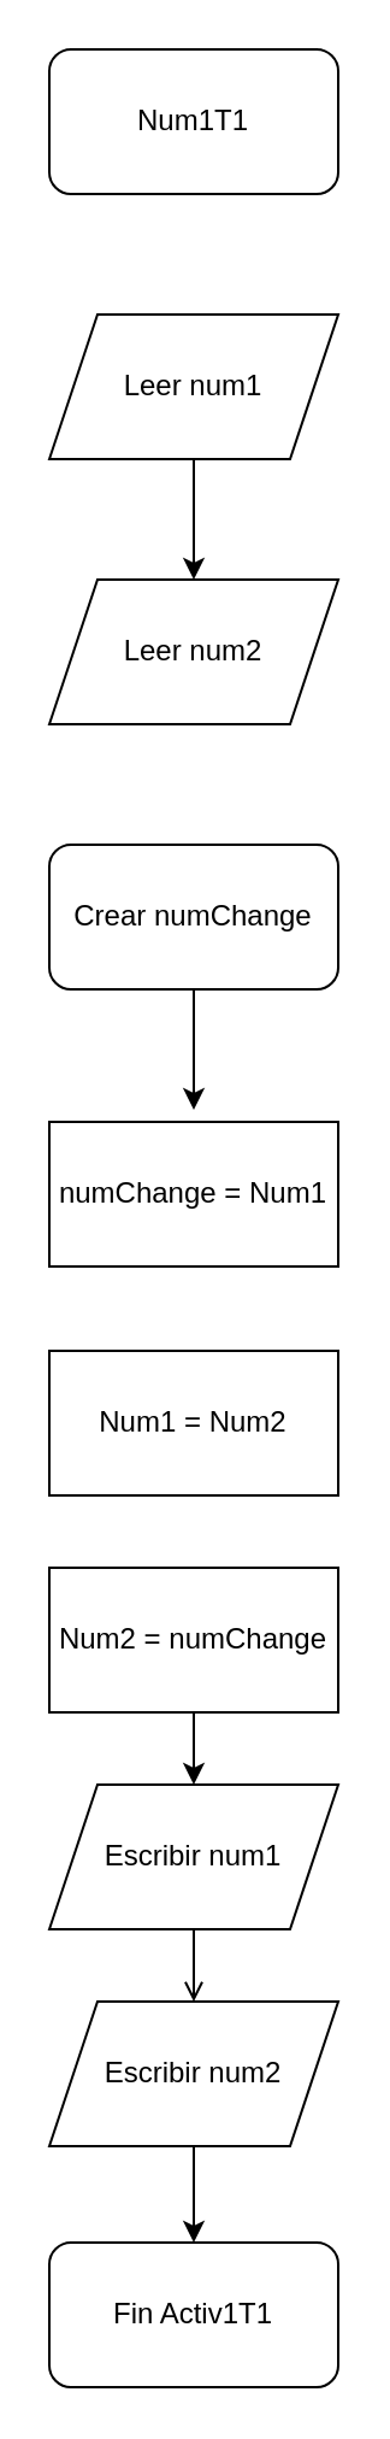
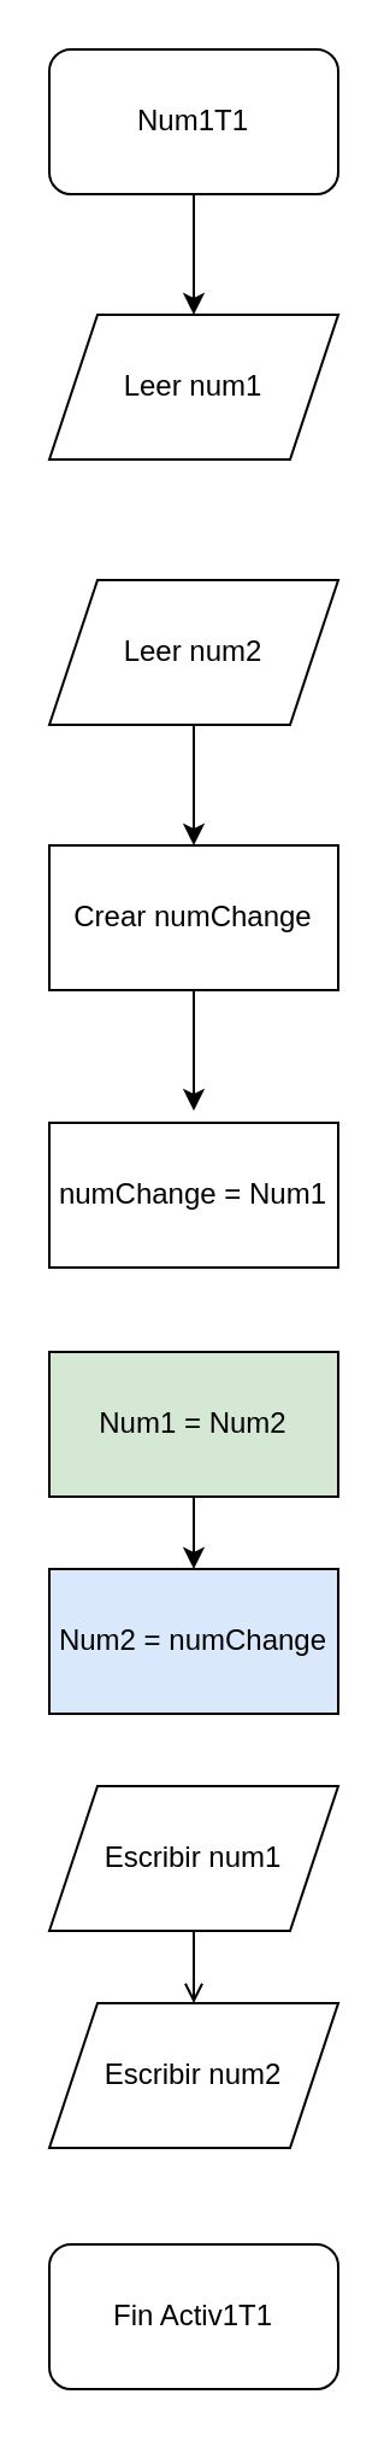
  <mxCell id="0" />
  <mxCell id="1" parent="0" />
+ <mxCell id="2" style="edgeStyle=orthogonalEdgeStyle;rounded=0;orthogonalLoop=1;jettySize=auto;html=1;entryX=0.5;entryY=0;entryDx=0;entryDy=0;" edge="1" parent="1" source="3" target="5"><mxGeometry relative="1" as="geometry" /></mxCell>
  <mxCell id="3" value="Num1T1" style="rounded=1;whiteSpace=wrap;html=1;" vertex="1" parent="1"><mxGeometry x="20" y="20" width="120" height="60" as="geometry" /></mxCell>
- <mxCell id="4" style="edgeStyle=orthogonalEdgeStyle;rounded=0;orthogonalLoop=1;jettySize=auto;html=1;entryX=0.5;entryY=0;entryDx=0;entryDy=0;" edge="1" parent="1" source="5" target="7"><mxGeometry relative="1" as="geometry" /></mxCell>
  <mxCell id="5" value="Leer num1" style="shape=parallelogram;perimeter=parallelogramPerimeter;whiteSpace=wrap;html=1;fixedSize=1;" vertex="1" parent="1"><mxGeometry x="20" y="130" width="120" height="60" as="geometry" /></mxCell>
+ <mxCell id="6" style="edgeStyle=orthogonalEdgeStyle;rounded=0;orthogonalLoop=1;jettySize=auto;html=1;entryX=0.5;entryY=0;entryDx=0;entryDy=0;" edge="1" parent="1" source="7" target="9"><mxGeometry relative="1" as="geometry" /></mxCell>
  <mxCell id="7" value="Leer num2" style="shape=parallelogram;perimeter=parallelogramPerimeter;whiteSpace=wrap;html=1;fixedSize=1;" vertex="1" parent="1"><mxGeometry x="20" y="240" width="120" height="60" as="geometry" /></mxCell>
  <mxCell id="8" style="edgeStyle=orthogonalEdgeStyle;rounded=0;orthogonalLoop=1;jettySize=auto;html=1;" edge="1" parent="1" source="9"><mxGeometry relative="1" as="geometry"><mxPoint x="80" y="460" as="targetPoint" /></mxGeometry></mxCell>
- <mxCell id="9" value="Crear numChange" style="whiteSpace=wrap;html=1;rounded=1;" vertex="1" parent="1"><mxGeometry x="20" y="350" width="120" height="60" as="geometry" /></mxCell>
+ <mxCell id="9" value="Crear numChange" style="rounded=0;whiteSpace=wrap;html=1;" vertex="1" parent="1"><mxGeometry x="20" y="350" width="120" height="60" as="geometry" /></mxCell>
  <mxCell id="10" value="numChange = Num1" style="rounded=0;whiteSpace=wrap;html=1;" vertex="1" parent="1"><mxGeometry x="20" y="465" width="120" height="60" as="geometry" /></mxCell>
- <mxCell id="11" style="edgeStyle=orthogonalEdgeStyle;rounded=0;orthogonalLoop=1;jettySize=auto;html=1;entryX=0.5;entryY=0;entryDx=0;entryDy=0;" edge="1" parent="1" source="12" target="17"><mxGeometry relative="1" as="geometry" /></mxCell>
- <mxCell id="12" value="Num2 = numChange" style="rounded=0;whiteSpace=wrap;html=1;" vertex="1" parent="1"><mxGeometry x="20" y="650" width="120" height="60" as="geometry" /></mxCell>
- <mxCell id="14" value="Num1 = Num2" style="rounded=0;whiteSpace=wrap;html=1;" vertex="1" parent="1"><mxGeometry x="20" y="560" width="120" height="60" as="geometry" /></mxCell>
+ <mxCell id="12" value="Num2 = numChange" style="rounded=0;whiteSpace=wrap;html=1;fillColor=#dae8fc;" vertex="1" parent="1"><mxGeometry x="20" y="650" width="120" height="60" as="geometry" /></mxCell>
+ <mxCell id="13" style="edgeStyle=orthogonalEdgeStyle;rounded=0;orthogonalLoop=1;jettySize=auto;html=1;entryX=0.5;entryY=0;entryDx=0;entryDy=0;" edge="1" parent="1" source="14" target="12"><mxGeometry relative="1" as="geometry" /></mxCell>
+ <mxCell id="14" value="Num1 = Num2" style="rounded=0;whiteSpace=wrap;html=1;fillColor=#d5e8d4;" vertex="1" parent="1"><mxGeometry x="20" y="560" width="120" height="60" as="geometry" /></mxCell>
  <mxCell id="15" value="Fin Activ1T1" style="rounded=1;whiteSpace=wrap;html=1;" vertex="1" parent="1"><mxGeometry x="20" y="930" width="120" height="60" as="geometry" /></mxCell>
  <mxCell id="16" style="edgeStyle=orthogonalEdgeStyle;rounded=0;orthogonalLoop=1;jettySize=auto;html=1;entryX=0.5;entryY=0;entryDx=0;entryDy=0;endArrow=open;" edge="1" parent="1" source="17" target="19"><mxGeometry relative="1" as="geometry" /></mxCell>
  <mxCell id="17" value="Escribir num1" style="shape=parallelogram;perimeter=parallelogramPerimeter;whiteSpace=wrap;html=1;fixedSize=1;" vertex="1" parent="1"><mxGeometry x="20" y="740" width="120" height="60" as="geometry" /></mxCell>
- <mxCell id="18" style="edgeStyle=orthogonalEdgeStyle;rounded=0;orthogonalLoop=1;jettySize=auto;html=1;entryX=0.5;entryY=0;entryDx=0;entryDy=0;" edge="1" parent="1" source="19" target="15"><mxGeometry relative="1" as="geometry" /></mxCell>
  <mxCell id="19" value="Escribir num2" style="shape=parallelogram;perimeter=parallelogramPerimeter;whiteSpace=wrap;html=1;fixedSize=1;" vertex="1" parent="1"><mxGeometry x="20" y="830" width="120" height="60" as="geometry" /></mxCell>
